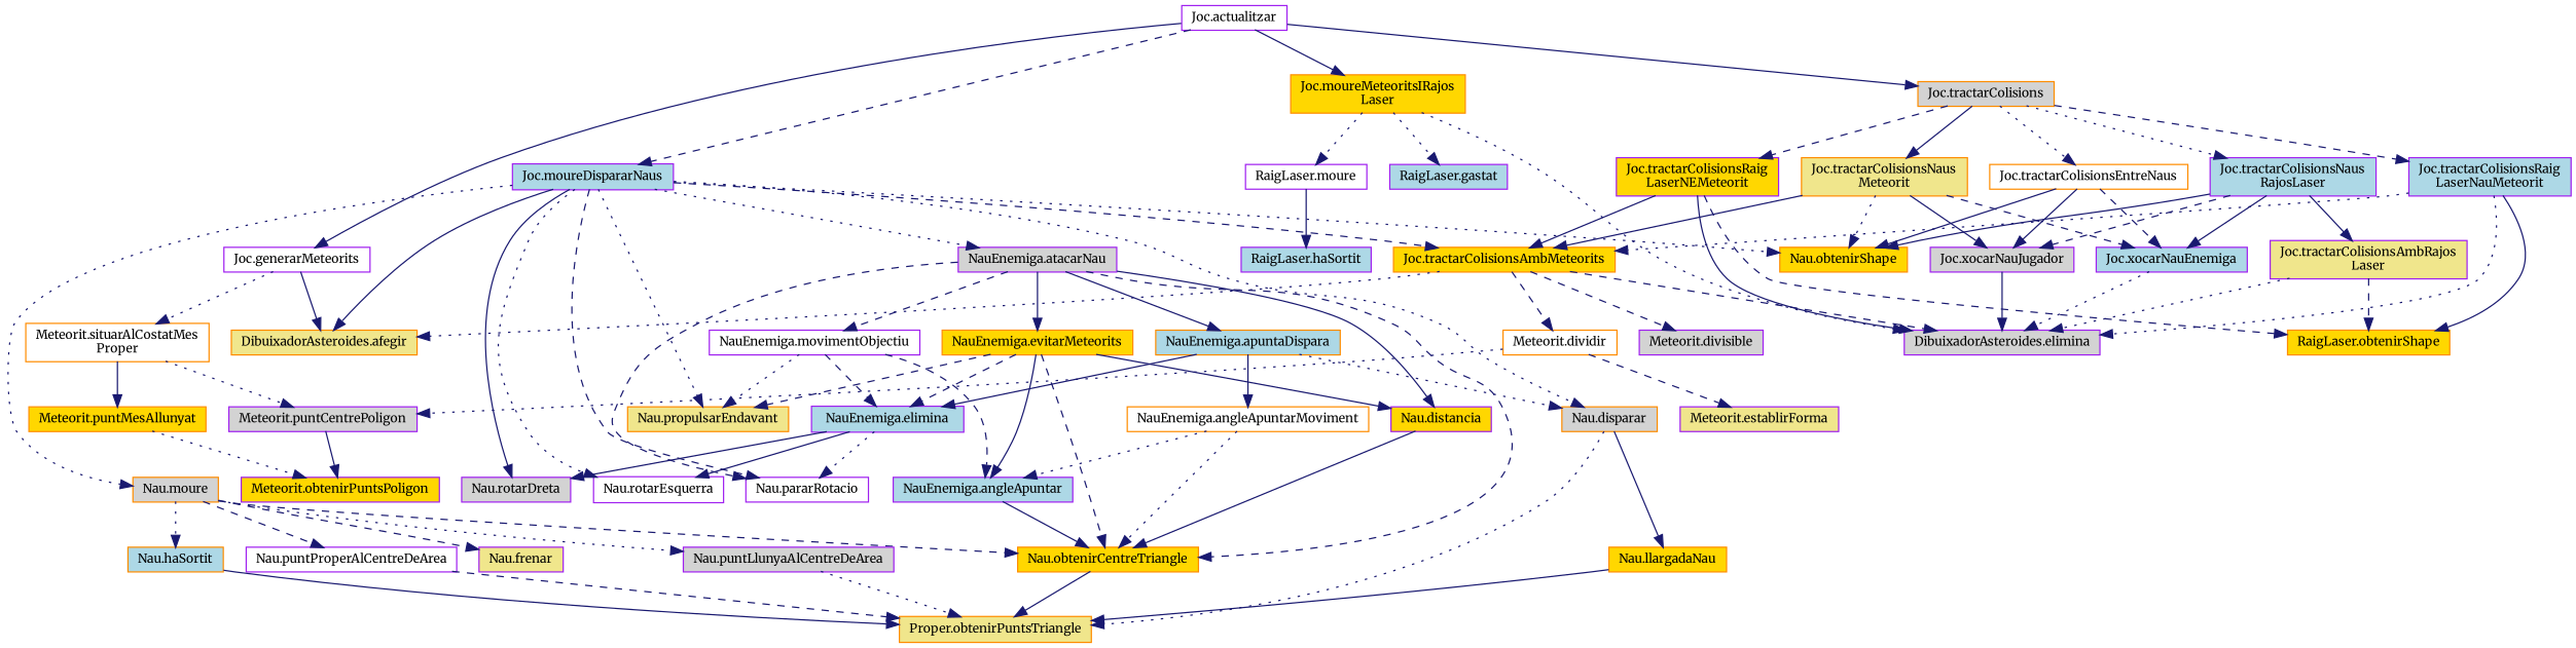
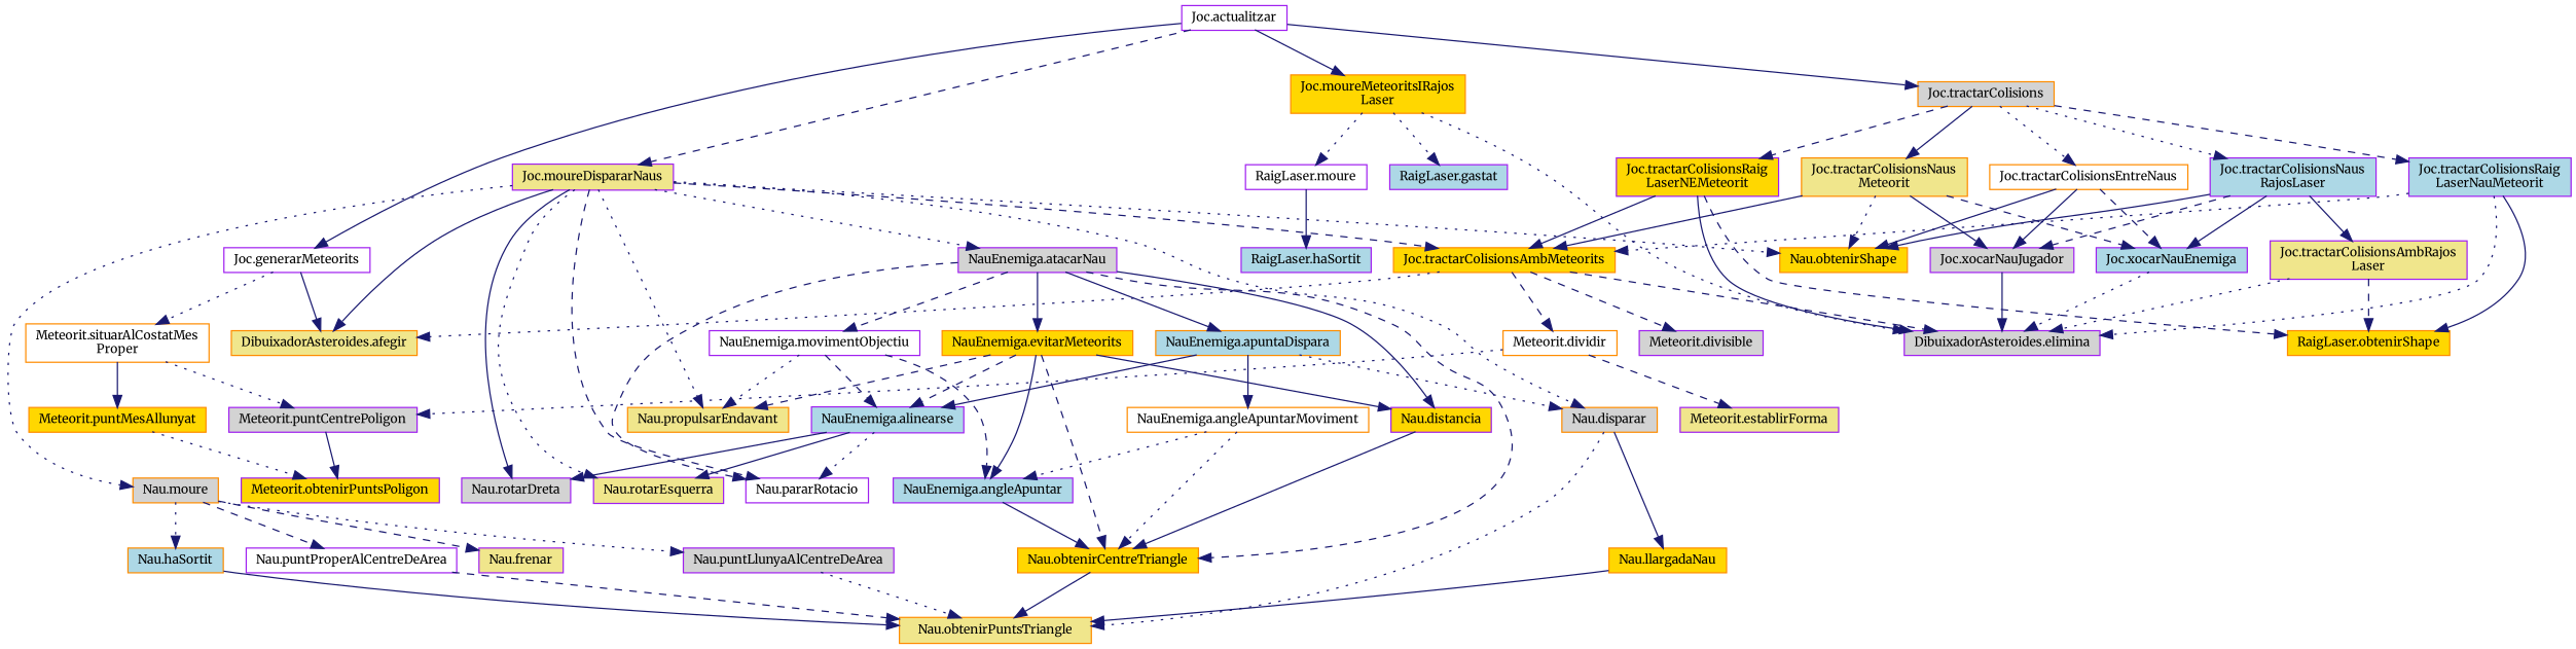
  digraph {
    fontname=Merriweather
    rankdir=TB
    node [color=purple fillcolor=gold fontname=Merriweather fontsize=10 shape=record style=filled]
    edge [color=midnightblue fontname=Merriweather fontsize=10 labelfontname=Helvetica labelfontsize=10 style=solid]
    n1 [fillcolor=white fontcolor=black height=0.2 label="Joc.actualitzar" width=0.4]
    n2 [fillcolor=white height=0.2 label="Joc.generarMeteorits" width=0.4]
-   n3 [fillcolor=lightblue height=0.2 label="Joc.moureDispararNaus" width=0.4]
+   n3 [fillcolor=khaki height=0.2 label="Joc.moureDispararNaus" width=0.4]
    n4 [color=darkorange height=0.2 label="Joc.moureMeteoritsIRajos\lLaser" width=0.4]
    n5 [color=darkorange fillcolor=lightgrey height=0.2 label="Joc.tractarColisions" width=0.4]
    n6 [color=darkorange fillcolor=white height=0.2 label="Meteorit.situarAlCostatMes\lProper" width=0.4]
    n7 [color=darkorange fillcolor=khaki height=0.2 label="DibuixadorAsteroides.afegir" width=0.4]
    n8 [fillcolor=lightgrey height=0.2 label="Nau.rotarDreta" width=0.4]
-   n9 [fillcolor=white height=0.2 label="Nau.rotarEsquerra" width=0.4]
+   n9 [fillcolor=khaki height=0.2 label="Nau.rotarEsquerra" width=0.4]
    n10 [fillcolor=white height=0.2 label="Nau.pararRotacio" width=0.4]
    n11 [color=darkorange fillcolor=khaki height=0.2 label="Nau.propulsarEndavant" width=0.4]
    n12 [color=darkorange fillcolor=lightgrey height=0.2 label="Nau.moure" width=0.4]
    n13 [color=darkorange fillcolor=lightgrey height=0.2 label="Nau.disparar" width=0.4]
    n14 [fillcolor=lightgrey height=0.2 label="NauEnemiga.atacarNau" width=0.4]
    n15 [color=darkorange height=0.2 label="Nau.obtenirShape" width=0.4]
    n16 [color=darkorange height=0.2 label="Joc.tractarColisionsAmbMeteorits" width=0.4]
    n17 [fillcolor=lightgrey height=0.2 label="DibuixadorAsteroides.elimina" width=0.4]
    n18 [fillcolor=lightblue height=0.2 label="RaigLaser.gastat" width=0.4]
    n19 [fillcolor=white height=0.2 label="RaigLaser.moure" width=0.4]
    n20 [color=darkorange fillcolor=white height=0.2 label="Joc.tractarColisionsEntreNaus" width=0.4]
    n21 [fillcolor=lightblue height=0.2 label="Joc.tractarColisionsNaus\lRajosLaser" width=0.4]
    n22 [color=darkorange fillcolor=khaki height=0.2 label="Joc.tractarColisionsNaus\lMeteorit" width=0.4]
    n23 [fillcolor=lightblue height=0.2 label="Joc.tractarColisionsRaig\lLaserNauMeteorit" width=0.4]
    n24 [height=0.2 label="Joc.tractarColisionsRaig\lLaserNEMeteorit" width=0.4]
    n25 [fillcolor=lightgrey height=0.2 label="Meteorit.puntCentrePoligon" width=0.4]
    n26 [color=darkorange height=0.2 label="Meteorit.puntMesAllunyat" width=0.4]
    n27 [height=0.2 label="Meteorit.obtenirPuntsPoligon" width=0.4]
    n28 [fillcolor=khaki height=0.2 label="Nau.frenar" width=0.4]
    n29 [color=darkorange height=0.2 label="Nau.obtenirCentreTriangle" width=0.4]
    n30 [color=darkorange fillcolor=lightblue height=0.2 label="Nau.haSortit" width=0.4]
    n31 [fillcolor=white height=0.2 label="Nau.puntProperAlCentreDeArea" width=0.4]
    n32 [fillcolor=lightgrey height=0.2 label="Nau.puntLlunyaAlCentreDeArea" width=0.4]
-   n33 [color=darkorange fillcolor=khaki height=0.2 label="Proper.obtenirPuntsTriangle" width=0.4]
+   n33 [color=darkorange fillcolor=khaki height=0.2 label="Nau.obtenirPuntsTriangle" width=0.4]
    n34 [color=darkorange height=0.2 label="Nau.llargadaNau" width=0.4]
    n35 [color=darkorange height=0.2 label="NauEnemiga.evitarMeteorits" width=0.4]
    n36 [height=0.2 label="Nau.distancia" width=0.4]
    n37 [color=darkorange fillcolor=lightblue height=0.2 label="NauEnemiga.apuntaDispara" width=0.4]
    n38 [fillcolor=white height=0.2 label="NauEnemiga.movimentObjectiu" width=0.4]
    n39 [fillcolor=lightgrey height=0.2 label="Meteorit.divisible" width=0.4]
    n40 [color=darkorange fillcolor=white height=0.2 label="Meteorit.dividir" width=0.4]
    n41 [fillcolor=lightblue height=0.2 label="NauEnemiga.angleApuntar" width=0.4]
-   n42 [fillcolor=lightblue height=0.2 label="NauEnemiga.elimina" width=0.4]
+   n42 [fillcolor=lightblue height=0.2 label="NauEnemiga.alinearse" width=0.4]
    n43 [color=darkorange fillcolor=white height=0.2 label="NauEnemiga.angleApuntarMoviment" width=0.4]
    n44 [fillcolor=khaki height=0.2 label="Meteorit.establirForma" width=0.4]
    n45 [fillcolor=lightblue height=0.2 label="RaigLaser.haSortit" width=0.4]
    n46 [fillcolor=lightgrey height=0.2 label="Joc.xocarNauJugador" width=0.4]
    n47 [fillcolor=lightblue height=0.2 label="Joc.xocarNauEnemiga" width=0.4]
    n48 [fillcolor=khaki height=0.2 label="Joc.tractarColisionsAmbRajos\lLaser" width=0.4]
    n49 [color=darkorange height=0.2 label="RaigLaser.obtenirShape" width=0.4]
    n1 -> n2
    n1 -> n3 [style=dashed]
    n1 -> n4
    n1 -> n5
    n2 -> n6 [style=dotted]
    n2 -> n7
    n3 -> n7
    n3 -> n8
    n3 -> n9 [style=dotted]
    n3 -> n10 [style=dashed]
    n3 -> n11 [style=dotted]
    n3 -> n12 [style=dotted]
    n3 -> n13 [style=dotted]
    n3 -> n14 [style=dotted]
    n3 -> n15 [style=dotted]
    n3 -> n16 [style=dashed]
    n4 -> n17 [style=dotted]
    n4 -> n18 [style=dotted]
    n4 -> n19 [style=dotted]
    n5 -> n20 [style=dotted]
    n5 -> n21 [style=dotted]
    n5 -> n22
    n5 -> n23 [style=dashed]
    n5 -> n24 [style=dashed]
    n6 -> n25 [style=dotted]
    n6 -> n26
    n12 -> n28 [style=dashed]
-   n12 -> n29 [style=dashed]
    n12 -> n30 [style=dotted]
    n12 -> n31 [style=dashed]
    n12 -> n32 [style=dotted]
    n13 -> n33 [style=dotted]
    n13 -> n34
    n14 -> n10 [style=dashed]
    n14 -> n29 [style=dashed]
    n14 -> n35
    n14 -> n36
    n14 -> n37
    n14 -> n38 [style=dashed]
    n16 -> n7 [style=dotted]
    n16 -> n17 [style=dashed]
    n16 -> n39 [style=dashed]
    n16 -> n40 [style=dashed]
    n19 -> n45
    n20 -> n15
    n20 -> n46
    n20 -> n47 [style=dashed]
    n21 -> n15
    n21 -> n46 [style=dashed]
    n21 -> n47
    n21 -> n48
    n22 -> n15 [style=dotted]
    n22 -> n16
    n22 -> n46
    n22 -> n47 [style=dashed]
    n23 -> n16 [style=dotted]
    n23 -> n17 [style=dotted]
    n23 -> n49
    n24 -> n16
    n24 -> n17
    n24 -> n49 [style=dashed]
    n25 -> n27
    n26 -> n27 [style=dotted]
    n29 -> n33
    n30 -> n33
    n31 -> n33 [style=dashed]
    n32 -> n33 [style=dotted]
    n34 -> n33
    n35 -> n11 [style=dashed]
    n35 -> n29 [style=dashed]
    n35 -> n36
    n35 -> n41
    n35 -> n42 [style=dashed]
    n36 -> n29
    n37 -> n13 [style=dotted]
    n37 -> n42
    n37 -> n43
    n38 -> n11 [style=dotted]
    n38 -> n41 [style=dashed]
    n38 -> n42 [style=dashed]
    n40 -> n25 [style=dotted]
    n40 -> n44 [style=dashed]
    n41 -> n29
    n42 -> n8
    n42 -> n9
    n42 -> n10 [style=dotted]
    n43 -> n29 [style=dotted]
    n43 -> n41 [style=dotted]
    n46 -> n17
    n47 -> n17 [style=dotted]
    n48 -> n17 [style=dotted]
    n48 -> n49 [style=dashed]
  }
